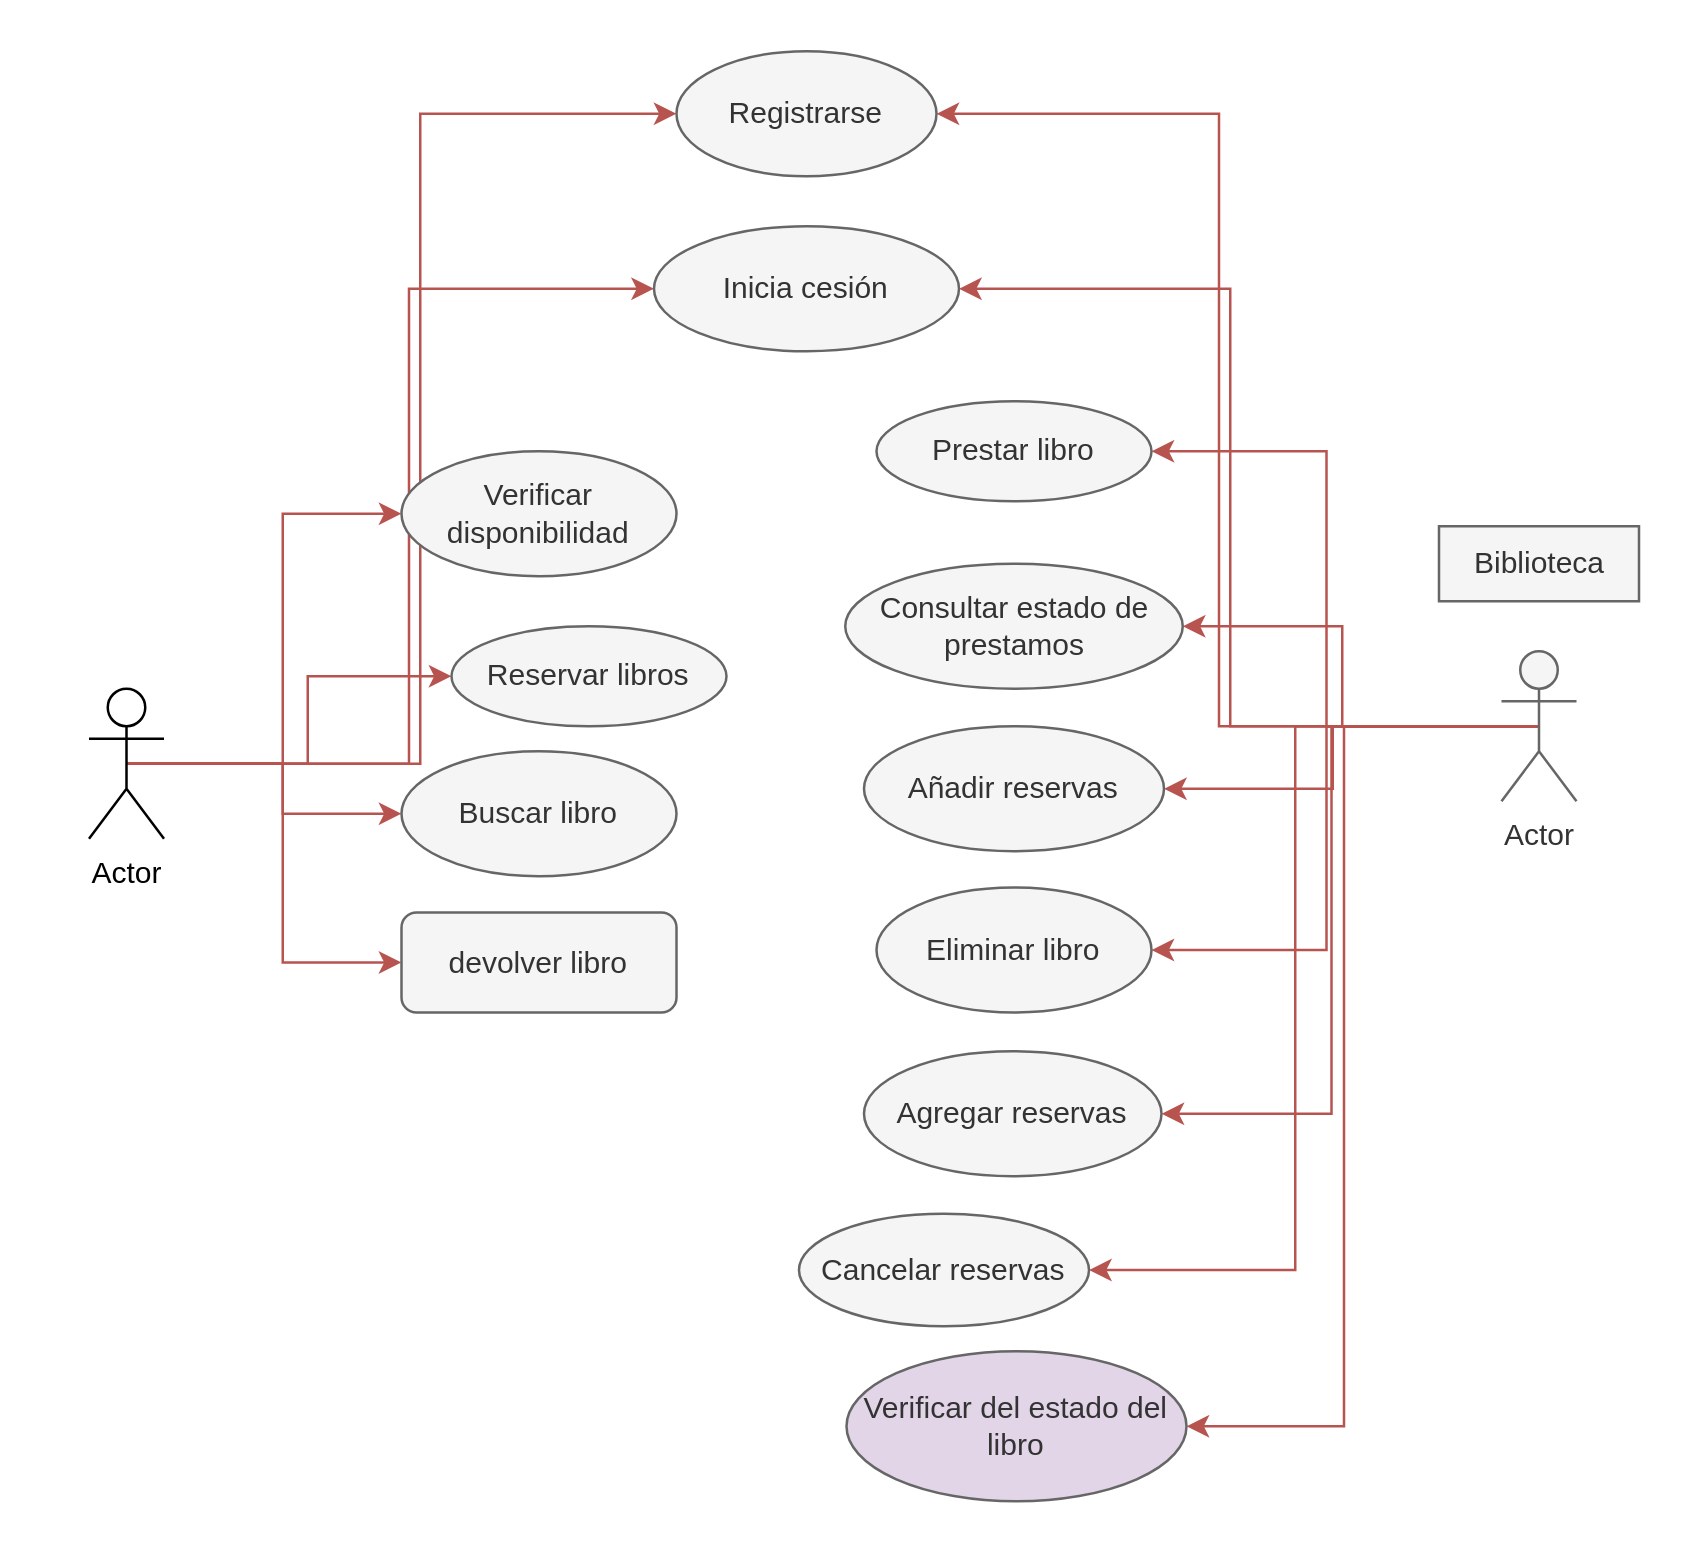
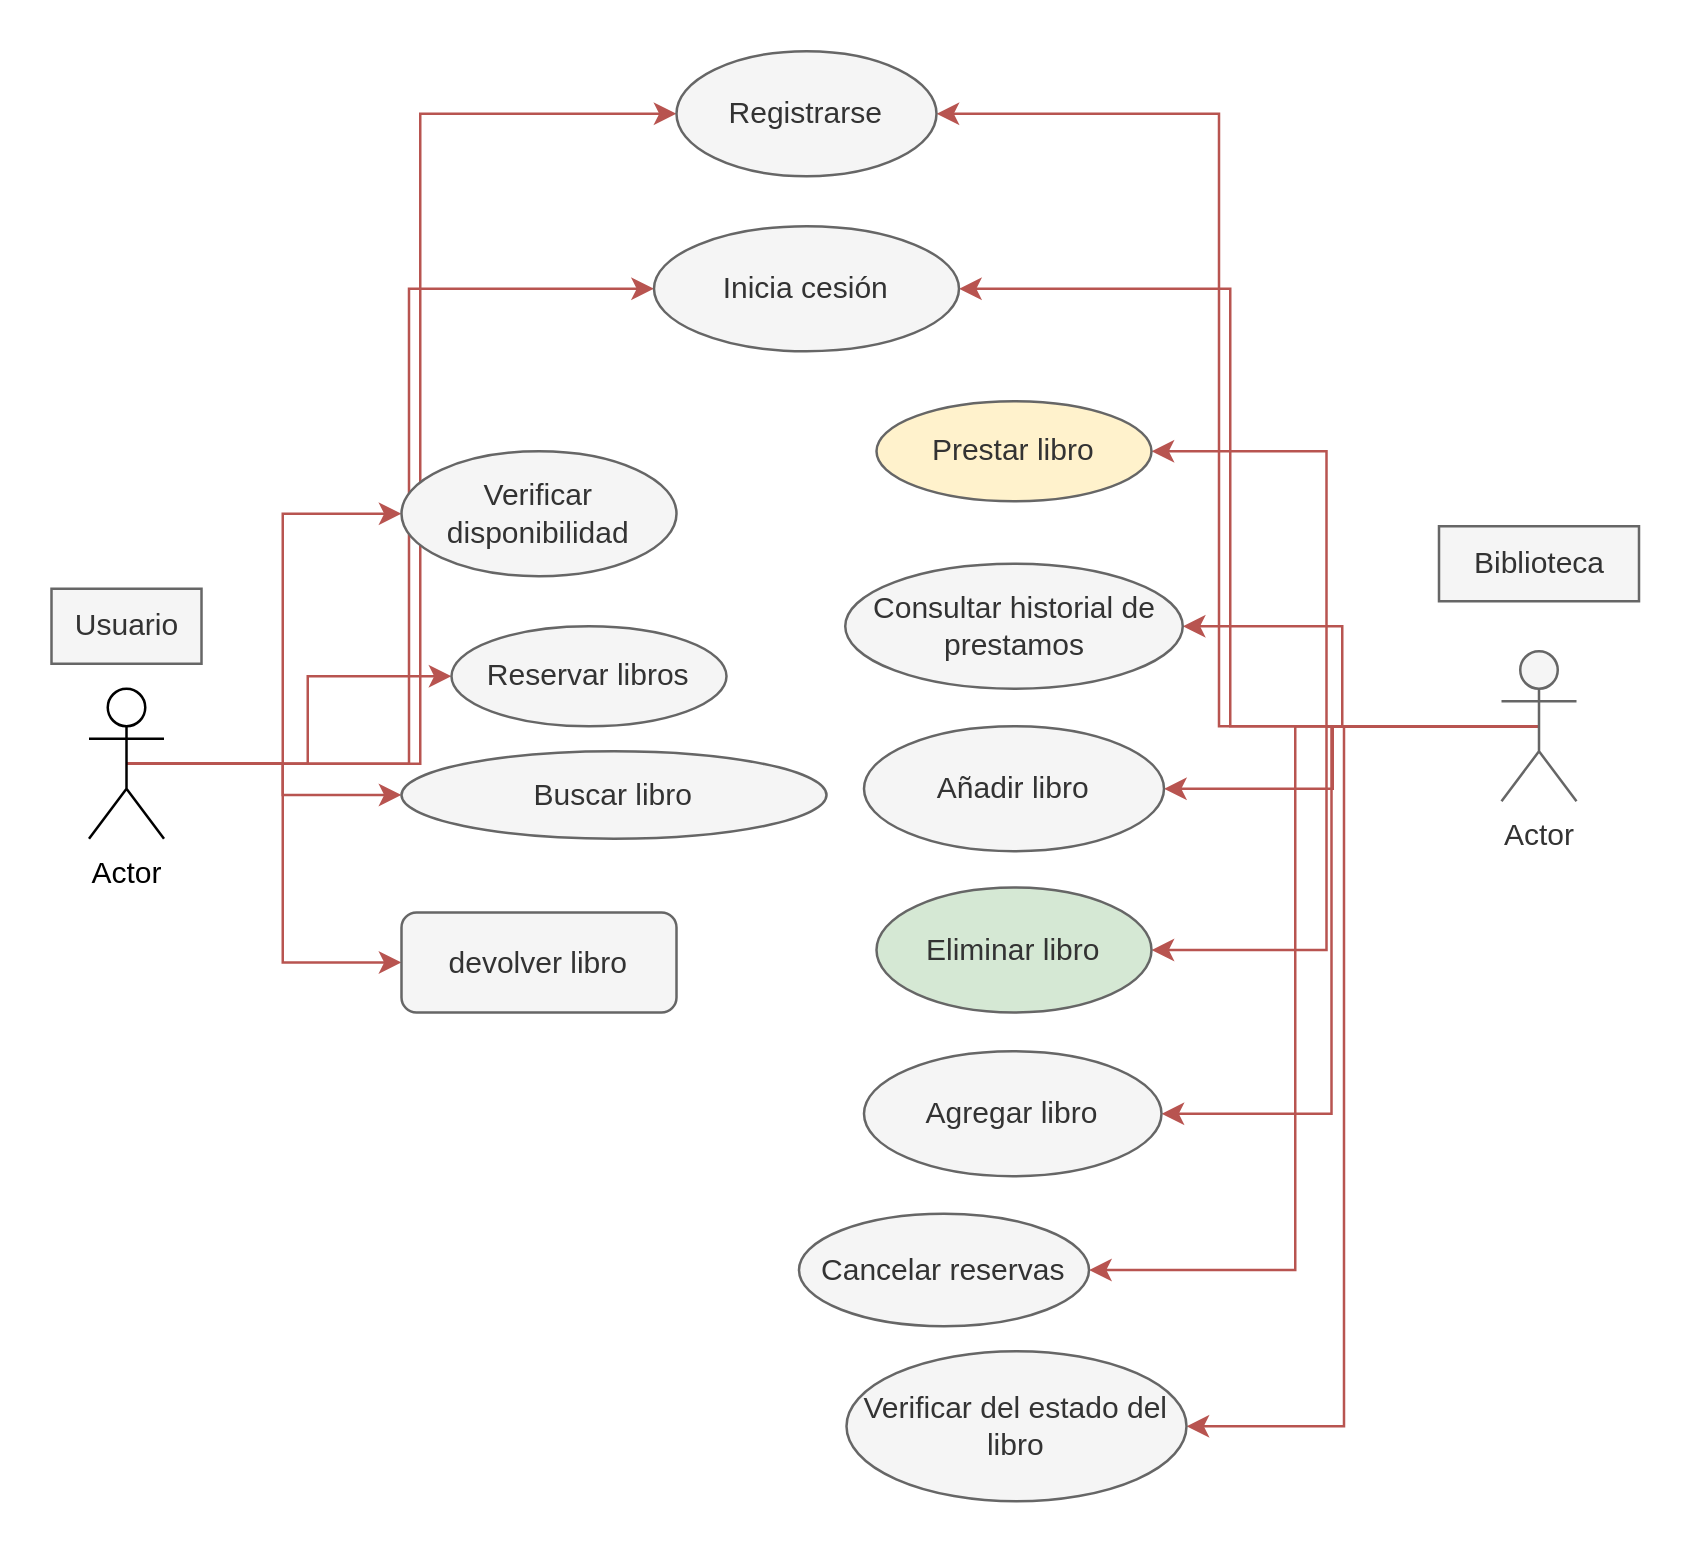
  <mxCell id="0" />
  <mxCell id="1" parent="0" />
  <mxCell id="2" style="edgeStyle=orthogonalEdgeStyle;rounded=0;orthogonalLoop=1;jettySize=auto;html=1;exitX=0.5;exitY=0.5;exitDx=0;exitDy=0;exitPerimeter=0;entryX=1;entryY=0.5;entryDx=0;entryDy=0;fillColor=#f8cecc;strokeColor=#b85450;" edge="1" parent="1" source="11" target="22"><mxGeometry relative="1" as="geometry" /></mxCell>
  <mxCell id="3" style="edgeStyle=orthogonalEdgeStyle;rounded=0;orthogonalLoop=1;jettySize=auto;html=1;exitX=0.5;exitY=0.5;exitDx=0;exitDy=0;exitPerimeter=0;entryX=1;entryY=0.5;entryDx=0;entryDy=0;fillColor=#f8cecc;strokeColor=#b85450;" edge="1" parent="1" source="11" target="28"><mxGeometry relative="1" as="geometry" /></mxCell>
  <mxCell id="4" style="edgeStyle=orthogonalEdgeStyle;rounded=0;orthogonalLoop=1;jettySize=auto;html=1;exitX=0.5;exitY=0.5;exitDx=0;exitDy=0;exitPerimeter=0;entryX=1;entryY=0.5;entryDx=0;entryDy=0;fillColor=#f8cecc;strokeColor=#b85450;" edge="1" parent="1" source="11" target="27"><mxGeometry relative="1" as="geometry" /></mxCell>
  <mxCell id="5" style="edgeStyle=orthogonalEdgeStyle;rounded=0;orthogonalLoop=1;jettySize=auto;html=1;exitX=0.5;exitY=0.5;exitDx=0;exitDy=0;exitPerimeter=0;entryX=1;entryY=0.5;entryDx=0;entryDy=0;fillColor=#f8cecc;strokeColor=#b85450;" edge="1" parent="1" source="11" target="26"><mxGeometry relative="1" as="geometry" /></mxCell>
  <mxCell id="6" style="edgeStyle=orthogonalEdgeStyle;rounded=0;orthogonalLoop=1;jettySize=auto;html=1;exitX=0.5;exitY=0.5;exitDx=0;exitDy=0;exitPerimeter=0;entryX=1;entryY=0.5;entryDx=0;entryDy=0;fillColor=#f8cecc;strokeColor=#b85450;" edge="1" parent="1" source="11" target="30"><mxGeometry relative="1" as="geometry" /></mxCell>
  <mxCell id="7" style="edgeStyle=orthogonalEdgeStyle;rounded=0;orthogonalLoop=1;jettySize=auto;html=1;exitX=0.5;exitY=0.5;exitDx=0;exitDy=0;exitPerimeter=0;entryX=1;entryY=0.5;entryDx=0;entryDy=0;fillColor=#f8cecc;strokeColor=#b85450;" edge="1" parent="1" source="11" target="29"><mxGeometry relative="1" as="geometry" /></mxCell>
  <mxCell id="8" style="edgeStyle=orthogonalEdgeStyle;rounded=0;orthogonalLoop=1;jettySize=auto;html=1;exitX=0.5;exitY=0.5;exitDx=0;exitDy=0;exitPerimeter=0;entryX=1;entryY=0.5;entryDx=0;entryDy=0;fillColor=#f8cecc;strokeColor=#b85450;" edge="1" parent="1" source="11" target="31"><mxGeometry relative="1" as="geometry" /></mxCell>
  <mxCell id="9" style="edgeStyle=orthogonalEdgeStyle;rounded=0;orthogonalLoop=1;jettySize=auto;html=1;exitX=0.5;exitY=0.5;exitDx=0;exitDy=0;exitPerimeter=0;entryX=1;entryY=0.5;entryDx=0;entryDy=0;fillColor=#f8cecc;strokeColor=#b85450;" edge="1" parent="1" source="11" target="32"><mxGeometry relative="1" as="geometry" /></mxCell>
  <mxCell id="10" style="edgeStyle=orthogonalEdgeStyle;rounded=0;orthogonalLoop=1;jettySize=auto;html=1;exitX=0.5;exitY=0.5;exitDx=0;exitDy=0;exitPerimeter=0;entryX=1;entryY=0.5;entryDx=0;entryDy=0;fillColor=#f8cecc;strokeColor=#b85450;" edge="1" parent="1" source="11" target="33"><mxGeometry relative="1" as="geometry" /></mxCell>
  <mxCell id="11" value="Actor" style="shape=umlActor;verticalLabelPosition=bottom;verticalAlign=top;html=1;outlineConnect=0;fillColor=#f5f5f5;strokeColor=#666666;fontColor=#333333;" vertex="1" parent="1"><mxGeometry x="600" y="260" width="30" height="60" as="geometry" /></mxCell>
  <mxCell id="12" style="edgeStyle=orthogonalEdgeStyle;rounded=0;orthogonalLoop=1;jettySize=auto;html=1;exitX=0.5;exitY=0.5;exitDx=0;exitDy=0;exitPerimeter=0;entryX=0;entryY=0.5;entryDx=0;entryDy=0;fillColor=#f8cecc;strokeColor=#b85450;" edge="1" parent="1" source="18" target="21"><mxGeometry relative="1" as="geometry" /></mxCell>
  <mxCell id="13" style="edgeStyle=orthogonalEdgeStyle;rounded=0;orthogonalLoop=1;jettySize=auto;html=1;exitX=0.5;exitY=0.5;exitDx=0;exitDy=0;exitPerimeter=0;entryX=0;entryY=0.5;entryDx=0;entryDy=0;fillColor=#f8cecc;strokeColor=#b85450;" edge="1" parent="1" source="18" target="25"><mxGeometry relative="1" as="geometry" /></mxCell>
  <mxCell id="14" style="edgeStyle=orthogonalEdgeStyle;rounded=0;orthogonalLoop=1;jettySize=auto;html=1;exitX=0.5;exitY=0.5;exitDx=0;exitDy=0;exitPerimeter=0;entryX=0;entryY=0.5;entryDx=0;entryDy=0;fillColor=#f8cecc;strokeColor=#b85450;" edge="1" parent="1" source="18" target="24"><mxGeometry relative="1" as="geometry" /></mxCell>
  <mxCell id="15" style="edgeStyle=orthogonalEdgeStyle;rounded=0;orthogonalLoop=1;jettySize=auto;html=1;exitX=0.5;exitY=0.5;exitDx=0;exitDy=0;exitPerimeter=0;entryX=0;entryY=0.5;entryDx=0;entryDy=0;fillColor=#f8cecc;strokeColor=#b85450;" edge="1" parent="1" source="18" target="23"><mxGeometry relative="1" as="geometry" /></mxCell>
  <mxCell id="16" style="edgeStyle=orthogonalEdgeStyle;rounded=0;orthogonalLoop=1;jettySize=auto;html=1;exitX=0.5;exitY=0.5;exitDx=0;exitDy=0;exitPerimeter=0;entryX=0;entryY=0.5;entryDx=0;entryDy=0;fillColor=#f8cecc;strokeColor=#b85450;" edge="1" parent="1" source="18" target="32"><mxGeometry relative="1" as="geometry" /></mxCell>
  <mxCell id="17" style="edgeStyle=orthogonalEdgeStyle;rounded=0;orthogonalLoop=1;jettySize=auto;html=1;exitX=0.5;exitY=0.5;exitDx=0;exitDy=0;exitPerimeter=0;entryX=0;entryY=0.5;entryDx=0;entryDy=0;fillColor=#f8cecc;strokeColor=#b85450;" edge="1" parent="1" source="18" target="33"><mxGeometry relative="1" as="geometry" /></mxCell>
  <mxCell id="18" value="Actor" style="shape=umlActor;verticalLabelPosition=bottom;verticalAlign=top;html=1;outlineConnect=0;" vertex="1" parent="1"><mxGeometry x="35" y="275" width="30" height="60" as="geometry" /></mxCell>
+ <mxCell id="19" value="Usuario" style="text;html=1;align=center;verticalAlign=middle;resizable=0;points=[];autosize=1;fillColor=#f5f5f5;strokeColor=#666666;fontColor=#333333;" vertex="1" parent="1"><mxGeometry x="20" y="235" width="60" height="30" as="geometry" /></mxCell>
  <mxCell id="20" value="Biblioteca" style="text;html=1;align=center;verticalAlign=middle;resizable=0;points=[];autosize=1;fillColor=#f5f5f5;strokeColor=#666666;fontColor=#333333;" vertex="1" parent="1"><mxGeometry x="575" y="210" width="80" height="30" as="geometry" /></mxCell>
  <mxCell id="21" value="Reservar libros" style="ellipse;whiteSpace=wrap;html=1;fillColor=#f5f5f5;strokeColor=#666666;fontColor=#333333;" vertex="1" parent="1"><mxGeometry x="180" y="250" width="110" height="40" as="geometry" /></mxCell>
- <mxCell id="22" value="Prestar libro" style="ellipse;whiteSpace=wrap;html=1;fillColor=#f5f5f5;strokeColor=#666666;fontColor=#333333;" vertex="1" parent="1"><mxGeometry x="350" y="160" width="110" height="40" as="geometry" /></mxCell>
+ <mxCell id="22" value="Prestar libro" style="ellipse;whiteSpace=wrap;html=1;fillColor=#fff2cc;strokeColor=#666666;fontColor=#333333;" vertex="1" parent="1"><mxGeometry x="350" y="160" width="110" height="40" as="geometry" /></mxCell>
  <mxCell id="23" value="devolver libro" style="whiteSpace=wrap;html=1;fillColor=#f5f5f5;strokeColor=#666666;fontColor=#333333;rounded=1;" vertex="1" parent="1"><mxGeometry x="160" y="364.5" width="110" height="40" as="geometry" /></mxCell>
  <mxCell id="24" value="Verificar disponibilidad" style="ellipse;whiteSpace=wrap;html=1;fillColor=#f5f5f5;strokeColor=#666666;fontColor=#333333;" vertex="1" parent="1"><mxGeometry x="160" y="180" width="110" height="50" as="geometry" /></mxCell>
- <mxCell id="25" value="Buscar libro" style="ellipse;whiteSpace=wrap;html=1;fillColor=#f5f5f5;strokeColor=#666666;fontColor=#333333;" vertex="1" parent="1"><mxGeometry x="160" y="300" width="110" height="50" as="geometry" /></mxCell>
- <mxCell id="26" value="Consultar estado de prestamos" style="ellipse;whiteSpace=wrap;html=1;fillColor=#f5f5f5;strokeColor=#666666;fontColor=#333333;" vertex="1" parent="1"><mxGeometry x="337.5" y="225" width="135" height="50" as="geometry" /></mxCell>
- <mxCell id="27" value="Añadir reservas" style="ellipse;whiteSpace=wrap;html=1;fillColor=#f5f5f5;strokeColor=#666666;fontColor=#333333;" vertex="1" parent="1"><mxGeometry x="345" y="290" width="120" height="50" as="geometry" /></mxCell>
- <mxCell id="28" value="Eliminar libro" style="ellipse;whiteSpace=wrap;html=1;fillColor=#f5f5f5;strokeColor=#666666;fontColor=#333333;" vertex="1" parent="1"><mxGeometry x="350" y="354.5" width="110" height="50" as="geometry" /></mxCell>
+ <mxCell id="25" value="Buscar libro" style="ellipse;whiteSpace=wrap;html=1;fillColor=#f5f5f5;strokeColor=#666666;fontColor=#333333;" vertex="1" parent="1"><mxGeometry x="160" y="300" width="170" height="35" as="geometry" /></mxCell>
+ <mxCell id="26" value="Consultar historial de prestamos" style="ellipse;whiteSpace=wrap;html=1;fillColor=#f5f5f5;strokeColor=#666666;fontColor=#333333;" vertex="1" parent="1"><mxGeometry x="337.5" y="225" width="135" height="50" as="geometry" /></mxCell>
+ <mxCell id="27" value="Añadir libro" style="ellipse;whiteSpace=wrap;html=1;fillColor=#f5f5f5;strokeColor=#666666;fontColor=#333333;" vertex="1" parent="1"><mxGeometry x="345" y="290" width="120" height="50" as="geometry" /></mxCell>
+ <mxCell id="28" value="Eliminar libro" style="ellipse;whiteSpace=wrap;html=1;fillColor=#d5e8d4;strokeColor=#666666;fontColor=#333333;" vertex="1" parent="1"><mxGeometry x="350" y="354.5" width="110" height="50" as="geometry" /></mxCell>
  <mxCell id="29" value="Cancelar reservas" style="ellipse;whiteSpace=wrap;html=1;fillColor=#f5f5f5;strokeColor=#666666;fontColor=#333333;" vertex="1" parent="1"><mxGeometry x="319" y="485" width="116" height="45" as="geometry" /></mxCell>
- <mxCell id="30" value="Agregar reservas" style="ellipse;whiteSpace=wrap;html=1;fillColor=#f5f5f5;strokeColor=#666666;fontColor=#333333;" vertex="1" parent="1"><mxGeometry x="345" y="420" width="119" height="50" as="geometry" /></mxCell>
- <mxCell id="31" value="Verificar del estado del libro" style="ellipse;whiteSpace=wrap;html=1;fillColor=#e1d5e7;strokeColor=#666666;fontColor=#333333;" vertex="1" parent="1"><mxGeometry x="338" y="540" width="136" height="60" as="geometry" /></mxCell>
+ <mxCell id="30" value="Agregar libro" style="ellipse;whiteSpace=wrap;html=1;fillColor=#f5f5f5;strokeColor=#666666;fontColor=#333333;" vertex="1" parent="1"><mxGeometry x="345" y="420" width="119" height="50" as="geometry" /></mxCell>
+ <mxCell id="31" value="Verificar del estado del libro" style="ellipse;whiteSpace=wrap;html=1;fillColor=#f5f5f5;strokeColor=#666666;fontColor=#333333;" vertex="1" parent="1"><mxGeometry x="338" y="540" width="136" height="60" as="geometry" /></mxCell>
  <mxCell id="32" value="Inicia cesión" style="ellipse;whiteSpace=wrap;html=1;fillColor=#f5f5f5;fontColor=#333333;strokeColor=#666666;" vertex="1" parent="1"><mxGeometry x="261" y="90" width="122" height="50" as="geometry" /></mxCell>
  <mxCell id="33" value="Registrarse" style="ellipse;whiteSpace=wrap;html=1;fillColor=#f5f5f5;fontColor=#333333;strokeColor=#666666;" vertex="1" parent="1"><mxGeometry x="270" y="20" width="104" height="50" as="geometry" /></mxCell>
